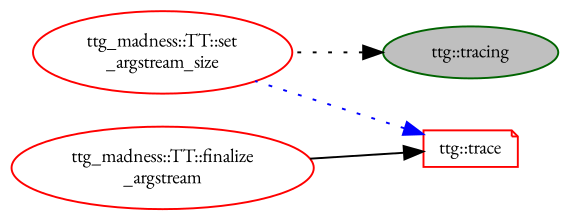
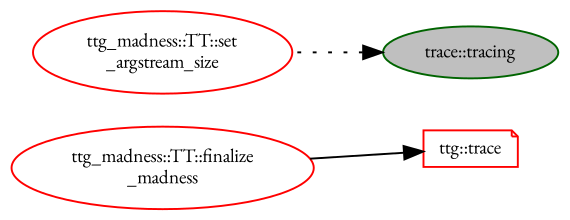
  digraph {
    fontname="EB Garamond"
    rankdir=RL
    node [color=red fillcolor=white fontname="EB Garamond" fontsize=10 shape=ellipse style=filled]
    edge [color=black dir=back fontname="EB Garamond" fontsize=10 labelfontname=FreeSans labelfontsize=10 style=dotted]
-   n1 [color=darkgreen fillcolor=grey75 fontcolor=black height=0.2 label="ttg::tracing" width=0.4]
+   n1 [color=darkgreen fillcolor=grey75 fontcolor=black height=0.2 label="trace::tracing" width=0.4]
    n2 [height=0.2 label="ttg_madness::TT::set\l_argstream_size" width=0.4]
    n3 [height=0.2 label="ttg::trace" shape=note width=0.4]
-   n4 [height=0.2 label="ttg_madness::TT::finalize\l_argstream" width=0.4]
+   n4 [height=0.2 label="ttg_madness::TT::finalize\l_madness" width=0.4]
    n1 -> n2
-   n3 -> n2 [color=blue]
    n3 -> n4 [style=solid]
  }
